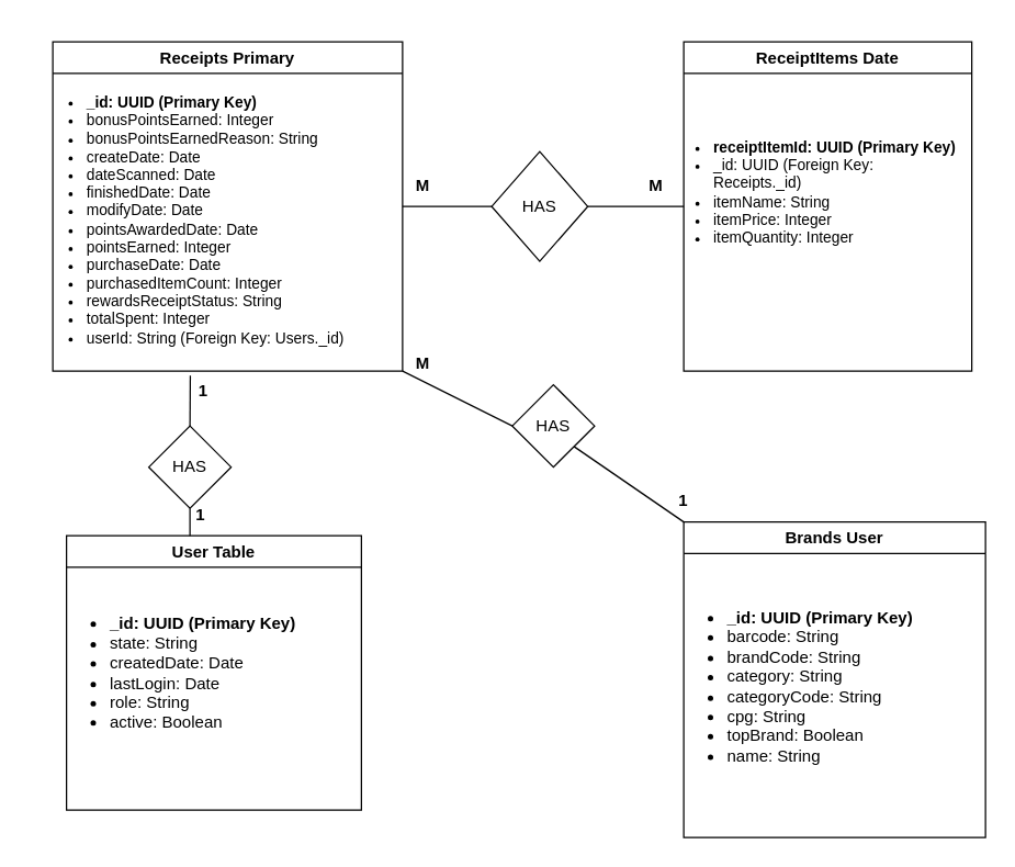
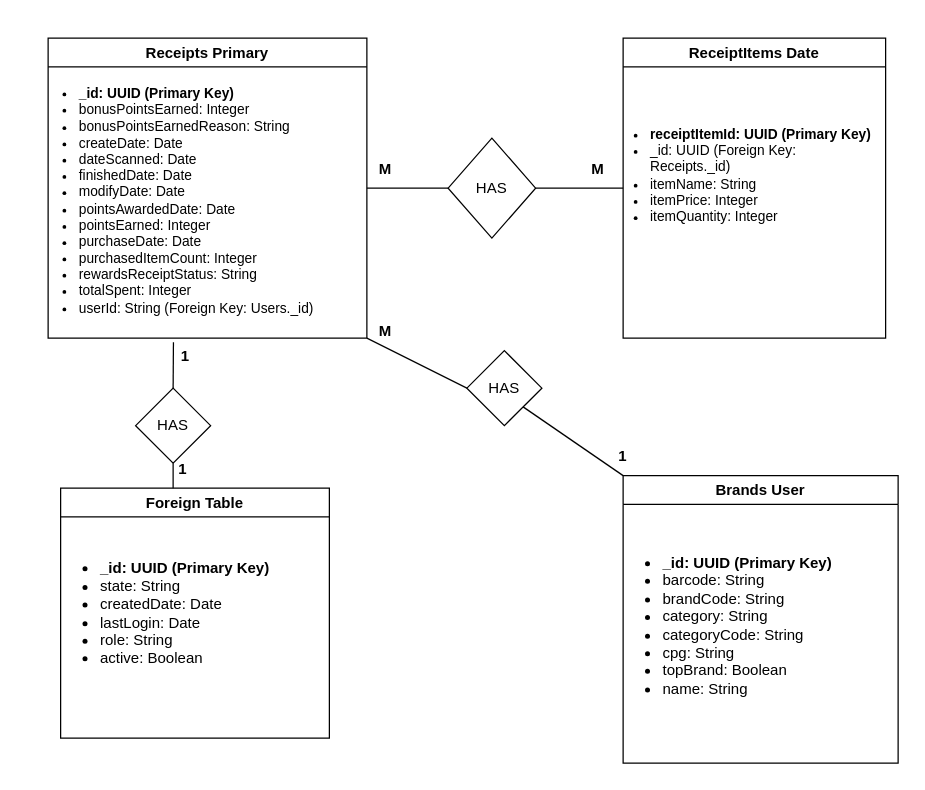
  <mxCell id="0" />
  <mxCell id="1" parent="0" />
  <mxCell id="2" value="Receipts Primary" style="swimlane;whiteSpace=wrap;html=1;" vertex="1" parent="1"><mxGeometry x="38" y="30" width="255" height="240" as="geometry" /></mxCell>
  <mxCell id="3" value="&lt;div style=&quot;font-size: 11px;&quot;&gt;&lt;ul&gt;&lt;li&gt;&lt;font style=&quot;font-size: 11px;&quot;&gt;&lt;b&gt;_id: UUID (Primary Key)&lt;/b&gt;&lt;/font&gt;&lt;/li&gt;&lt;li&gt;&lt;font style=&quot;font-size: 11px;&quot;&gt;bonusPointsEarned: Integer&lt;/font&gt;&lt;/li&gt;&lt;li&gt;&lt;font style=&quot;font-size: 11px;&quot;&gt;bonusPointsEarnedReason: String&lt;/font&gt;&lt;/li&gt;&lt;li&gt;&lt;font style=&quot;font-size: 11px;&quot;&gt;createDate: Date&lt;/font&gt;&lt;/li&gt;&lt;li&gt;&lt;font style=&quot;font-size: 11px;&quot;&gt;dateScanned: Date&lt;/font&gt;&lt;/li&gt;&lt;li&gt;&lt;font style=&quot;font-size: 11px;&quot;&gt;finishedDate: Date&lt;/font&gt;&lt;/li&gt;&lt;li&gt;&lt;font style=&quot;font-size: 11px;&quot;&gt;modifyDate: Date&lt;/font&gt;&lt;/li&gt;&lt;li&gt;&lt;font style=&quot;font-size: 11px;&quot;&gt;pointsAwardedDate: Date&lt;/font&gt;&lt;/li&gt;&lt;li&gt;&lt;font style=&quot;font-size: 11px;&quot;&gt;pointsEarned: Integer&lt;/font&gt;&lt;/li&gt;&lt;li&gt;&lt;font style=&quot;font-size: 11px;&quot;&gt;purchaseDate: Date&lt;/font&gt;&lt;/li&gt;&lt;li&gt;&lt;font style=&quot;font-size: 11px;&quot;&gt;purchasedItemCount: Integer&lt;/font&gt;&lt;/li&gt;&lt;li&gt;&lt;font style=&quot;font-size: 11px;&quot;&gt;rewardsReceiptStatus: String&lt;/font&gt;&lt;/li&gt;&lt;li&gt;&lt;font style=&quot;font-size: 11px;&quot;&gt;totalSpent: Integer&lt;/font&gt;&lt;/li&gt;&lt;li&gt;&lt;font style=&quot;font-size: 11px;&quot;&gt;userId: String (Foreign Key: Users._id)&lt;/font&gt;&lt;/li&gt;&lt;/ul&gt;&lt;/div&gt;" style="text;html=1;align=left;verticalAlign=middle;resizable=0;points=[];autosize=1;strokeColor=none;fillColor=none;" vertex="1" parent="2"><mxGeometry x="-17.5" y="20" width="250" height="220" as="geometry" /></mxCell>
  <mxCell id="4" value="ReceiptItems Date" style="swimlane;whiteSpace=wrap;html=1;" vertex="1" parent="1"><mxGeometry x="498" y="30" width="210" height="240" as="geometry" /></mxCell>
  <mxCell id="5" value="&lt;div style=&quot;font-size: 11px;&quot;&gt;&lt;ul&gt;&lt;li&gt;&lt;b&gt;receiptItemId: UUID (Primary Key)&lt;/b&gt;&lt;/li&gt;&lt;li&gt;_id: UUID (Foreign Key: Receipts._id)&lt;/li&gt;&lt;li&gt;itemName: String&lt;/li&gt;&lt;li&gt;itemPrice: Integer&lt;/li&gt;&lt;li&gt;itemQuantity: Integer&lt;/li&gt;&lt;/ul&gt;&lt;/div&gt;" style="text;html=1;strokeColor=none;fillColor=none;align=left;verticalAlign=middle;whiteSpace=wrap;rounded=0;" vertex="1" parent="4"><mxGeometry x="-20" y="-10" width="220" height="240" as="geometry" /></mxCell>
- <mxCell id="6" value="User Table" style="swimlane;whiteSpace=wrap;html=1;" vertex="1" parent="1"><mxGeometry x="48" y="390" width="215" height="200" as="geometry" /></mxCell>
+ <mxCell id="6" value="Foreign Table" style="swimlane;whiteSpace=wrap;html=1;" vertex="1" parent="1"><mxGeometry x="48" y="390" width="215" height="200" as="geometry" /></mxCell>
  <mxCell id="7" value="&lt;div&gt;&lt;ul&gt;&lt;li&gt;&lt;b&gt;_id: UUID (Primary Key)&lt;/b&gt;&lt;/li&gt;&lt;li&gt;state: String&lt;/li&gt;&lt;li&gt;createdDate: Date&lt;/li&gt;&lt;li&gt;lastLogin: Date&lt;/li&gt;&lt;li&gt;role: String&lt;/li&gt;&lt;li&gt;active: Boolean&lt;/li&gt;&lt;/ul&gt;&lt;/div&gt;" style="text;html=1;strokeColor=none;fillColor=none;align=left;verticalAlign=middle;whiteSpace=wrap;rounded=0;" vertex="1" parent="6"><mxGeometry x="-10" y="-10" width="190" height="220" as="geometry" /></mxCell>
  <mxCell id="8" value="&lt;b&gt;1&lt;/b&gt;" style="text;html=1;strokeColor=none;fillColor=none;align=center;verticalAlign=middle;whiteSpace=wrap;rounded=0;" vertex="1" parent="6"><mxGeometry x="67.5" y="-30" width="60" height="30" as="geometry" /></mxCell>
  <mxCell id="9" value="Brands User" style="swimlane;whiteSpace=wrap;html=1;" vertex="1" parent="1"><mxGeometry x="498" y="380" width="220" height="230" as="geometry" /></mxCell>
  <mxCell id="10" value="&lt;div&gt;&lt;ul&gt;&lt;li&gt;&lt;b&gt;_id: UUID (Primary Key)&lt;/b&gt;&lt;/li&gt;&lt;li&gt;barcode: String&amp;nbsp;&lt;/li&gt;&lt;li&gt;brandCode: String&amp;nbsp;&amp;nbsp;&lt;/li&gt;&lt;li&gt;category: String&amp;nbsp;&lt;/li&gt;&lt;li&gt;categoryCode: String&amp;nbsp;&lt;/li&gt;&lt;li&gt;cpg: String&amp;nbsp;&lt;/li&gt;&lt;li&gt;topBrand: Boolean&lt;/li&gt;&lt;li&gt;name: String&lt;/li&gt;&lt;/ul&gt;&lt;/div&gt;" style="text;html=1;strokeColor=none;fillColor=none;align=left;verticalAlign=middle;whiteSpace=wrap;rounded=0;" vertex="1" parent="9"><mxGeometry x="-10" y="10" width="230" height="220" as="geometry" /></mxCell>
  <mxCell id="11" value="" style="endArrow=none;html=1;rounded=0;exitX=0.25;exitY=1;exitDx=0;exitDy=0;" edge="1" parent="1" source="19" target="12"><mxGeometry width="50" height="50" relative="1" as="geometry"><mxPoint x="358" y="240" as="sourcePoint" /><mxPoint x="378" y="150" as="targetPoint" /></mxGeometry></mxCell>
  <mxCell id="12" value="HAS" style="rhombus;whiteSpace=wrap;html=1;" vertex="1" parent="1"><mxGeometry x="358" y="110" width="70" height="80" as="geometry" /></mxCell>
  <mxCell id="13" value="" style="endArrow=none;html=1;rounded=0;entryX=1;entryY=0.5;entryDx=0;entryDy=0;exitX=0.091;exitY=0.542;exitDx=0;exitDy=0;exitPerimeter=0;" edge="1" parent="1" source="5" target="12"><mxGeometry width="50" height="50" relative="1" as="geometry"><mxPoint x="498" y="150" as="sourcePoint" /><mxPoint x="408" y="190" as="targetPoint" /><Array as="points" /></mxGeometry></mxCell>
  <mxCell id="14" value="HAS" style="rhombus;whiteSpace=wrap;html=1;" vertex="1" parent="1"><mxGeometry x="108" y="310" width="60" height="60" as="geometry" /></mxCell>
  <mxCell id="15" value="" style="endArrow=none;html=1;rounded=0;entryX=0.471;entryY=1.015;entryDx=0;entryDy=0;entryPerimeter=0;exitX=0.5;exitY=0;exitDx=0;exitDy=0;" edge="1" parent="1" source="14" target="3"><mxGeometry width="50" height="50" relative="1" as="geometry"><mxPoint x="358" y="430" as="sourcePoint" /><mxPoint x="408" y="380" as="targetPoint" /></mxGeometry></mxCell>
  <mxCell id="16" value="" style="endArrow=none;html=1;rounded=0;entryX=0.5;entryY=1;entryDx=0;entryDy=0;" edge="1" parent="1" target="14"><mxGeometry width="50" height="50" relative="1" as="geometry"><mxPoint x="138" y="390" as="sourcePoint" /><mxPoint x="408" y="380" as="targetPoint" /></mxGeometry></mxCell>
  <mxCell id="17" value="&lt;b&gt;1&lt;/b&gt;" style="text;html=1;strokeColor=none;fillColor=none;align=center;verticalAlign=middle;whiteSpace=wrap;rounded=0;" vertex="1" parent="1"><mxGeometry x="118" y="270" width="60" height="30" as="geometry" /></mxCell>
  <mxCell id="18" value="" style="endArrow=none;html=1;rounded=0;exitX=1;exitY=0.5;exitDx=0;exitDy=0;" edge="1" parent="1" source="2" target="19"><mxGeometry width="50" height="50" relative="1" as="geometry"><mxPoint x="293" y="150" as="sourcePoint" /><mxPoint x="358" y="150" as="targetPoint" /></mxGeometry></mxCell>
  <mxCell id="19" value="&lt;b&gt;M&lt;/b&gt;" style="text;html=1;strokeColor=none;fillColor=none;align=center;verticalAlign=middle;whiteSpace=wrap;rounded=0;" vertex="1" parent="1"><mxGeometry x="278" y="120" width="60" height="30" as="geometry" /></mxCell>
  <mxCell id="20" value="&lt;b&gt;M&lt;/b&gt;" style="text;html=1;strokeColor=none;fillColor=none;align=center;verticalAlign=middle;whiteSpace=wrap;rounded=0;" vertex="1" parent="1"><mxGeometry x="448" y="120" width="60" height="30" as="geometry" /></mxCell>
  <mxCell id="21" value="HAS" style="rhombus;whiteSpace=wrap;html=1;" vertex="1" parent="1"><mxGeometry x="373" y="280" width="60" height="60" as="geometry" /></mxCell>
  <mxCell id="22" value="" style="endArrow=none;html=1;rounded=0;entryX=1;entryY=1;entryDx=0;entryDy=0;exitX=0;exitY=0.5;exitDx=0;exitDy=0;" edge="1" parent="1" source="21" target="2"><mxGeometry width="50" height="50" relative="1" as="geometry"><mxPoint x="358" y="400" as="sourcePoint" /><mxPoint x="408" y="350" as="targetPoint" /></mxGeometry></mxCell>
  <mxCell id="23" value="" style="endArrow=none;html=1;rounded=0;entryX=1;entryY=1;entryDx=0;entryDy=0;exitX=0;exitY=0;exitDx=0;exitDy=0;" edge="1" parent="1" source="9" target="21"><mxGeometry width="50" height="50" relative="1" as="geometry"><mxPoint x="358" y="400" as="sourcePoint" /><mxPoint x="408" y="350" as="targetPoint" /></mxGeometry></mxCell>
  <mxCell id="24" value="&lt;b&gt;M&lt;/b&gt;" style="text;html=1;strokeColor=none;fillColor=none;align=center;verticalAlign=middle;whiteSpace=wrap;rounded=0;" vertex="1" parent="1"><mxGeometry x="278" y="250" width="60" height="30" as="geometry" /></mxCell>
  <mxCell id="25" value="&lt;b&gt;1&lt;/b&gt;" style="text;html=1;strokeColor=none;fillColor=none;align=center;verticalAlign=middle;whiteSpace=wrap;rounded=0;" vertex="1" parent="1"><mxGeometry x="468" y="350" width="60" height="30" as="geometry" /></mxCell>
